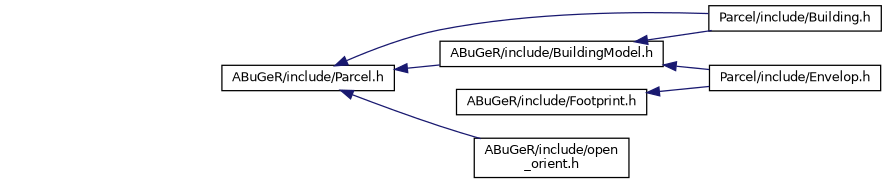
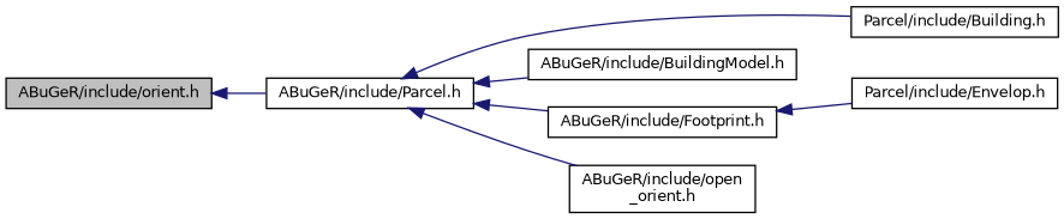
  digraph {
    rankdir=LR
    node [color=black fillcolor=white fontname=Helvetica fontsize=10 shape=record style=filled]
    edge [color=midnightblue dir=back fontname=Helvetica fontsize=10 labelfontname=Helvetica labelfontsize=10 style=solid]
+   n1 [fillcolor=grey75 fontcolor=black height=0.2 label="ABuGeR/include/orient.h" width=0.4]
    n2 [height=0.2 label="ABuGeR/include/Parcel.h" width=0.4]
    n3 [height=0.2 label="Parcel/include/Building.h" width=0.4]
    n4 [height=0.2 label="ABuGeR/include/Footprint.h" width=0.4]
    n5 [height=0.2 label="ABuGeR/include/BuildingModel.h" width=0.4]
    n6 [height=0.2 label="ABuGeR/include/open\l_orient.h" width=0.4]
    n7 [height=0.2 label="Parcel/include/Envelop.h" width=0.4]
+   n1 -> n2
    n2 -> n3
+   n2 -> n4
    n2 -> n5
    n2 -> n6
    n4 -> n7
-   n5 -> n3
-   n5 -> n7
  }
